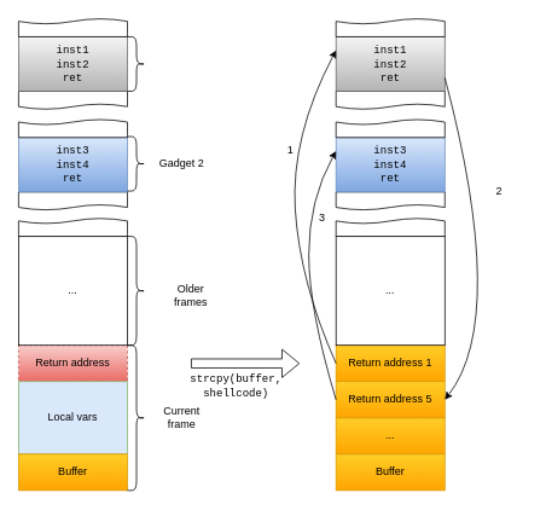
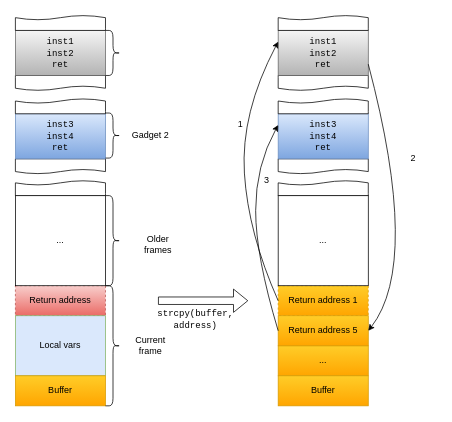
  <mxCell id="0" />
  <mxCell id="1" parent="0" />
  <mxCell id="2" value="Return address" style="rounded=0;whiteSpace=wrap;html=1;fillColor=#f8cecc;gradientColor=#ea6b66;strokeColor=#b85450;dashed=1;" vertex="1" parent="1"><mxGeometry x="20" y="380" width="120" height="40" as="geometry" /></mxCell>
  <mxCell id="3" value="Local vars" style="rounded=0;whiteSpace=wrap;html=1;fillColor=#dae8fc;strokeColor=#82b366;" vertex="1" parent="1"><mxGeometry x="20" y="420" width="120" height="80" as="geometry" /></mxCell>
  <mxCell id="4" value="Buffer" style="rounded=0;whiteSpace=wrap;html=1;fillColor=#ffcd28;gradientColor=#ffa500;strokeColor=#d79b00;" vertex="1" parent="1"><mxGeometry x="20" y="500" width="120" height="40" as="geometry" /></mxCell>
  <mxCell id="5" value="..." style="rounded=0;whiteSpace=wrap;html=1;" vertex="1" parent="1"><mxGeometry x="20" y="260" width="120" height="120" as="geometry" /></mxCell>
  <mxCell id="6" value="" style="shape=curlyBracket;whiteSpace=wrap;html=1;rounded=1;flipH=1;labelPosition=right;verticalLabelPosition=middle;align=left;verticalAlign=middle;" vertex="1" parent="1"><mxGeometry x="140" y="380" width="20" height="160" as="geometry" /></mxCell>
  <mxCell id="7" value="Current frame" style="text;html=1;align=center;verticalAlign=middle;whiteSpace=wrap;rounded=0;" vertex="1" parent="1"><mxGeometry x="170" y="445" width="60" height="30" as="geometry" /></mxCell>
  <mxCell id="8" value="Older frames" style="text;html=1;align=center;verticalAlign=middle;whiteSpace=wrap;rounded=0;" vertex="1" parent="1"><mxGeometry x="180" y="310" width="60" height="30" as="geometry" /></mxCell>
  <mxCell id="9" value="" style="shape=curlyBracket;whiteSpace=wrap;html=1;rounded=1;flipH=1;labelPosition=right;verticalLabelPosition=middle;align=left;verticalAlign=middle;" vertex="1" parent="1"><mxGeometry x="140" y="260" width="20" height="120" as="geometry" /></mxCell>
  <mxCell id="10" value="" style="shape=document;whiteSpace=wrap;html=1;boundedLbl=1;direction=west;" vertex="1" parent="1"><mxGeometry x="20" y="240" width="120" height="20" as="geometry" /></mxCell>
  <mxCell id="11" value="" style="shape=document;whiteSpace=wrap;html=1;boundedLbl=1;" vertex="1" parent="1"><mxGeometry x="20" y="211" width="120" height="20" as="geometry" /></mxCell>
  <mxCell id="12" value="&lt;div&gt;&lt;font face=&quot;Courier New&quot;&gt;inst3&lt;/font&gt;&lt;/div&gt;&lt;div&gt;&lt;font face=&quot;Courier New&quot;&gt;inst4&lt;/font&gt;&lt;/div&gt;&lt;div&gt;&lt;font face=&quot;Courier New&quot;&gt;ret&lt;/font&gt;&lt;/div&gt;" style="rounded=0;whiteSpace=wrap;html=1;fillColor=#dae8fc;gradientColor=#7ea6e0;strokeColor=#6c8ebf;" vertex="1" parent="1"><mxGeometry x="20" y="151" width="120" height="60" as="geometry" /></mxCell>
  <mxCell id="13" value="" style="shape=document;whiteSpace=wrap;html=1;boundedLbl=1;direction=west;" vertex="1" parent="1"><mxGeometry x="20" y="131" width="120" height="20" as="geometry" /></mxCell>
  <mxCell id="14" value="" style="shape=document;whiteSpace=wrap;html=1;boundedLbl=1;" vertex="1" parent="1"><mxGeometry x="20" y="100" width="120" height="20" as="geometry" /></mxCell>
  <mxCell id="15" value="&lt;div&gt;&lt;font face=&quot;Courier New&quot;&gt;inst1&lt;/font&gt;&lt;/div&gt;&lt;div&gt;&lt;font face=&quot;Courier New&quot;&gt;inst2&lt;/font&gt;&lt;/div&gt;&lt;div&gt;&lt;font face=&quot;Courier New&quot;&gt;ret&lt;/font&gt;&lt;/div&gt;" style="rounded=0;whiteSpace=wrap;html=1;fillColor=#f5f5f5;gradientColor=#b3b3b3;strokeColor=#666666;" vertex="1" parent="1"><mxGeometry x="20" y="40" width="120" height="60" as="geometry" /></mxCell>
  <mxCell id="16" value="" style="shape=document;whiteSpace=wrap;html=1;boundedLbl=1;direction=west;" vertex="1" parent="1"><mxGeometry x="20" y="20" width="120" height="20" as="geometry" /></mxCell>
  <mxCell id="17" value="" style="shape=curlyBracket;whiteSpace=wrap;html=1;rounded=1;flipH=1;labelPosition=right;verticalLabelPosition=middle;align=left;verticalAlign=middle;" vertex="1" parent="1"><mxGeometry x="140" y="150" width="20" height="60" as="geometry" /></mxCell>
  <mxCell id="18" value="" style="shape=curlyBracket;whiteSpace=wrap;html=1;rounded=1;flipH=1;labelPosition=right;verticalLabelPosition=middle;align=left;verticalAlign=middle;" vertex="1" parent="1"><mxGeometry x="140" y="40" width="20" height="60" as="geometry" /></mxCell>
  <mxCell id="19" value="Gadget 2" style="text;html=1;align=center;verticalAlign=middle;whiteSpace=wrap;rounded=0;" vertex="1" parent="1"><mxGeometry x="170" y="165" width="60" height="30" as="geometry" /></mxCell>
- <mxCell id="20" value="Return address 1" style="rounded=0;whiteSpace=wrap;html=1;fillColor=#ffcd28;gradientColor=#ffa500;strokeColor=#d79b00;" vertex="1" parent="1"><mxGeometry x="370" y="380" width="120" height="40" as="geometry" /></mxCell>
+ <mxCell id="20" value="Return address 1" style="rounded=0;whiteSpace=wrap;html=1;fillColor=#ffcd28;gradientColor=#ffa500;strokeColor=#d79b00;dashed=1;" vertex="1" parent="1"><mxGeometry x="370" y="380" width="120" height="40" as="geometry" /></mxCell>
  <mxCell id="21" value="..." style="rounded=0;whiteSpace=wrap;html=1;fillColor=#ffcd28;strokeColor=#d79b00;gradientColor=#ffa500;" vertex="1" parent="1"><mxGeometry x="370" y="460" width="120" height="40" as="geometry" /></mxCell>
  <mxCell id="22" value="Buffer" style="rounded=0;whiteSpace=wrap;html=1;fillColor=#ffcd28;gradientColor=#ffa500;strokeColor=#d79b00;" vertex="1" parent="1"><mxGeometry x="370" y="500" width="120" height="40" as="geometry" /></mxCell>
  <mxCell id="23" value="..." style="rounded=0;whiteSpace=wrap;html=1;" vertex="1" parent="1"><mxGeometry x="370" y="260" width="120" height="120" as="geometry" /></mxCell>
  <mxCell id="24" value="" style="shape=document;whiteSpace=wrap;html=1;boundedLbl=1;direction=west;" vertex="1" parent="1"><mxGeometry x="370" y="240" width="120" height="20" as="geometry" /></mxCell>
  <mxCell id="25" value="" style="shape=document;whiteSpace=wrap;html=1;boundedLbl=1;" vertex="1" parent="1"><mxGeometry x="370" y="211" width="120" height="20" as="geometry" /></mxCell>
  <mxCell id="26" value="&lt;div&gt;&lt;font face=&quot;Courier New&quot;&gt;inst3&lt;/font&gt;&lt;/div&gt;&lt;div&gt;&lt;font face=&quot;Courier New&quot;&gt;inst4&lt;/font&gt;&lt;/div&gt;&lt;div&gt;&lt;font face=&quot;Courier New&quot;&gt;ret&lt;/font&gt;&lt;/div&gt;" style="rounded=0;whiteSpace=wrap;html=1;fillColor=#dae8fc;gradientColor=#7ea6e0;strokeColor=#6c8ebf;" vertex="1" parent="1"><mxGeometry x="370" y="151" width="120" height="60" as="geometry" /></mxCell>
  <mxCell id="27" value="" style="shape=document;whiteSpace=wrap;html=1;boundedLbl=1;direction=west;" vertex="1" parent="1"><mxGeometry x="370" y="131" width="120" height="20" as="geometry" /></mxCell>
  <mxCell id="28" value="" style="shape=document;whiteSpace=wrap;html=1;boundedLbl=1;" vertex="1" parent="1"><mxGeometry x="370" y="100" width="120" height="20" as="geometry" /></mxCell>
  <mxCell id="29" value="&lt;div&gt;&lt;font face=&quot;Courier New&quot;&gt;inst1&lt;/font&gt;&lt;/div&gt;&lt;div&gt;&lt;font face=&quot;Courier New&quot;&gt;inst2&lt;/font&gt;&lt;/div&gt;&lt;div&gt;&lt;font face=&quot;Courier New&quot;&gt;ret&lt;/font&gt;&lt;/div&gt;" style="rounded=0;whiteSpace=wrap;html=1;fillColor=#f5f5f5;gradientColor=#b3b3b3;strokeColor=#666666;" vertex="1" parent="1"><mxGeometry x="370" y="40" width="120" height="60" as="geometry" /></mxCell>
  <mxCell id="30" value="" style="shape=document;whiteSpace=wrap;html=1;boundedLbl=1;direction=west;" vertex="1" parent="1"><mxGeometry x="370" y="20" width="120" height="20" as="geometry" /></mxCell>
  <mxCell id="31" value="" style="shape=flexArrow;endArrow=classic;html=1;rounded=0;" edge="1" parent="1"><mxGeometry width="50" height="50" relative="1" as="geometry"><mxPoint x="210" y="400" as="sourcePoint" /><mxPoint x="330" y="400" as="targetPoint" /></mxGeometry></mxCell>
- <mxCell id="32" value="&lt;font face=&quot;Courier New&quot;&gt;strcpy(buffer, shellcode)&lt;/font&gt;" style="text;html=1;align=center;verticalAlign=middle;whiteSpace=wrap;rounded=0;" vertex="1" parent="1"><mxGeometry x="230" y="410" width="60" height="30" as="geometry" /></mxCell>
+ <mxCell id="32" value="&lt;font face=&quot;Courier New&quot;&gt;strcpy(buffer, address)&lt;/font&gt;" style="text;html=1;align=center;verticalAlign=middle;whiteSpace=wrap;rounded=0;" vertex="1" parent="1"><mxGeometry x="230" y="410" width="60" height="30" as="geometry" /></mxCell>
  <mxCell id="33" value="Return address 5" style="rounded=0;whiteSpace=wrap;html=1;fillColor=#ffcd28;gradientColor=#ffa500;strokeColor=#d79b00;" vertex="1" parent="1"><mxGeometry x="370" y="420" width="120" height="40" as="geometry" /></mxCell>
  <mxCell id="34" value="" style="curved=1;endArrow=classic;html=1;rounded=0;exitX=0;exitY=0.5;exitDx=0;exitDy=0;entryX=0;entryY=0.25;entryDx=0;entryDy=0;" edge="1" parent="1" source="20" target="29"><mxGeometry width="50" height="50" relative="1" as="geometry"><mxPoint x="325" y="393.5" as="sourcePoint" /><mxPoint x="325" y="48.5" as="targetPoint" /><Array as="points"><mxPoint x="330" y="310" /><mxPoint x="320" y="150" /></Array></mxGeometry></mxCell>
  <mxCell id="35" value="" style="curved=1;endArrow=classic;html=1;rounded=0;exitX=1;exitY=0.75;exitDx=0;exitDy=0;entryX=1;entryY=0.5;entryDx=0;entryDy=0;" edge="1" parent="1" source="29" target="33"><mxGeometry width="50" height="50" relative="1" as="geometry"><mxPoint x="390" y="485" as="sourcePoint" /><mxPoint x="390" y="140" as="targetPoint" /><Array as="points"><mxPoint x="560" y="350" /></Array></mxGeometry></mxCell>
  <mxCell id="36" value="" style="curved=1;endArrow=classic;html=1;rounded=0;exitX=0;exitY=0.5;exitDx=0;exitDy=0;entryX=0;entryY=0.25;entryDx=0;entryDy=0;" edge="1" parent="1" source="33" target="26"><mxGeometry width="50" height="50" relative="1" as="geometry"><mxPoint x="370" y="615" as="sourcePoint" /><mxPoint x="370" y="270" as="targetPoint" /><Array as="points"><mxPoint x="340" y="340" /><mxPoint x="340" y="220" /></Array></mxGeometry></mxCell>
  <mxCell id="37" value="1" style="text;html=1;align=center;verticalAlign=middle;whiteSpace=wrap;rounded=0;" vertex="1" parent="1"><mxGeometry x="290" y="150" width="60" height="30" as="geometry" /></mxCell>
  <mxCell id="38" value="2" style="text;html=1;align=center;verticalAlign=middle;whiteSpace=wrap;rounded=0;" vertex="1" parent="1"><mxGeometry x="520" y="195" width="60" height="30" as="geometry" /></mxCell>
  <mxCell id="39" value="3" style="text;html=1;align=center;verticalAlign=middle;whiteSpace=wrap;rounded=0;" vertex="1" parent="1"><mxGeometry x="325" y="225" width="60" height="30" as="geometry" /></mxCell>
